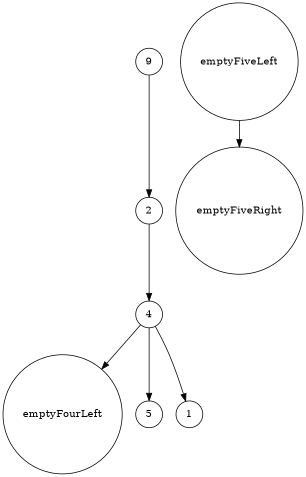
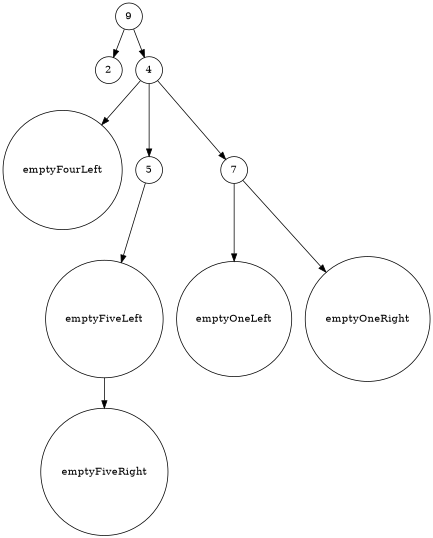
  digraph {
    node [shape=circle]
    n1 [label=5]
    emptyFourLeft
    emptyFiveLeft
    n4 [label=9]
    n5 [label=2]
    n6 [label=4]
-   n7 [label=1]
+   n7 [label=7]
+   emptyOneLeft
+   emptyOneRight
    emptyFiveRight
    subgraph sub_1 {
      rank=same
      n1
      emptyFourLeft
    }
+   n1 -> emptyFiveLeft
    emptyFourLeft -> n1 [style=invis]
    emptyFiveLeft -> emptyFiveRight
    n4 -> n5
-   n5 -> n6
+   n4 -> n6
    n6 -> n1
    n6 -> emptyFourLeft
    n6 -> n7
+   n7 -> emptyOneLeft
+   n7 -> emptyOneRight
  }
